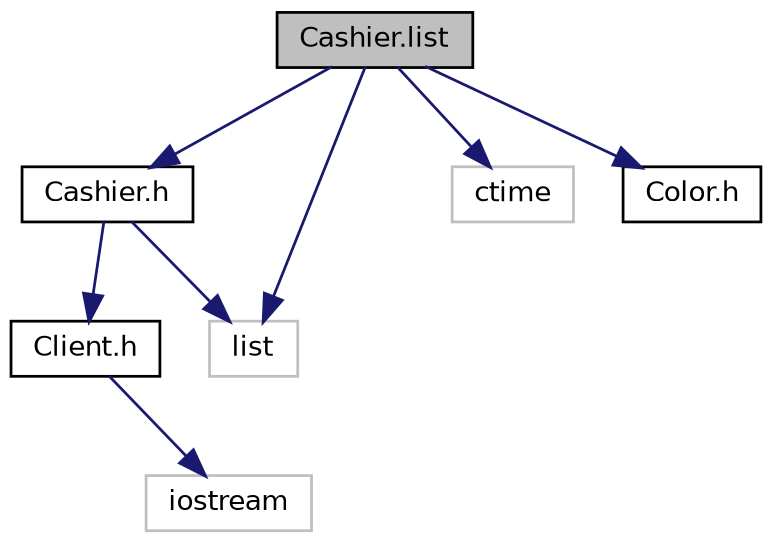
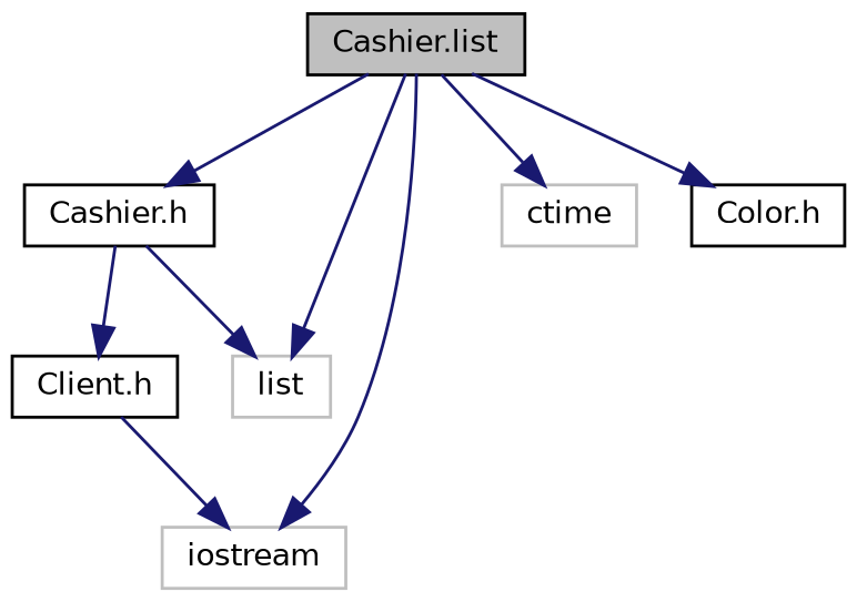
  digraph {
    node [color=black fillcolor=white fontname=Helvetica fontsize=10 shape=record style=filled]
    edge [color=midnightblue fontname=Helvetica fontsize=10 labelfontname=Helvetica labelfontsize=10 style=solid]
    n1 [fillcolor=grey75 fontcolor=black height=0.2 label="Cashier.list" width=0.4]
    n2 [height=0.2 label="Cashier.h" width=0.4]
    n3 [color=grey75 height=0.2 label=iostream width=0.4]
    n4 [color=grey75 height=0.2 label=list width=0.4]
    n5 [color=grey75 height=0.2 label=ctime width=0.4]
    n6 [height=0.2 label="Color.h" width=0.4]
    n7 [height=0.2 label="Client.h" width=0.4]
    n1 -> n2
+   n1 -> n3
    n1 -> n4
    n1 -> n5
    n1 -> n6
    n2 -> n4
    n2 -> n7
    n7 -> n3
  }
